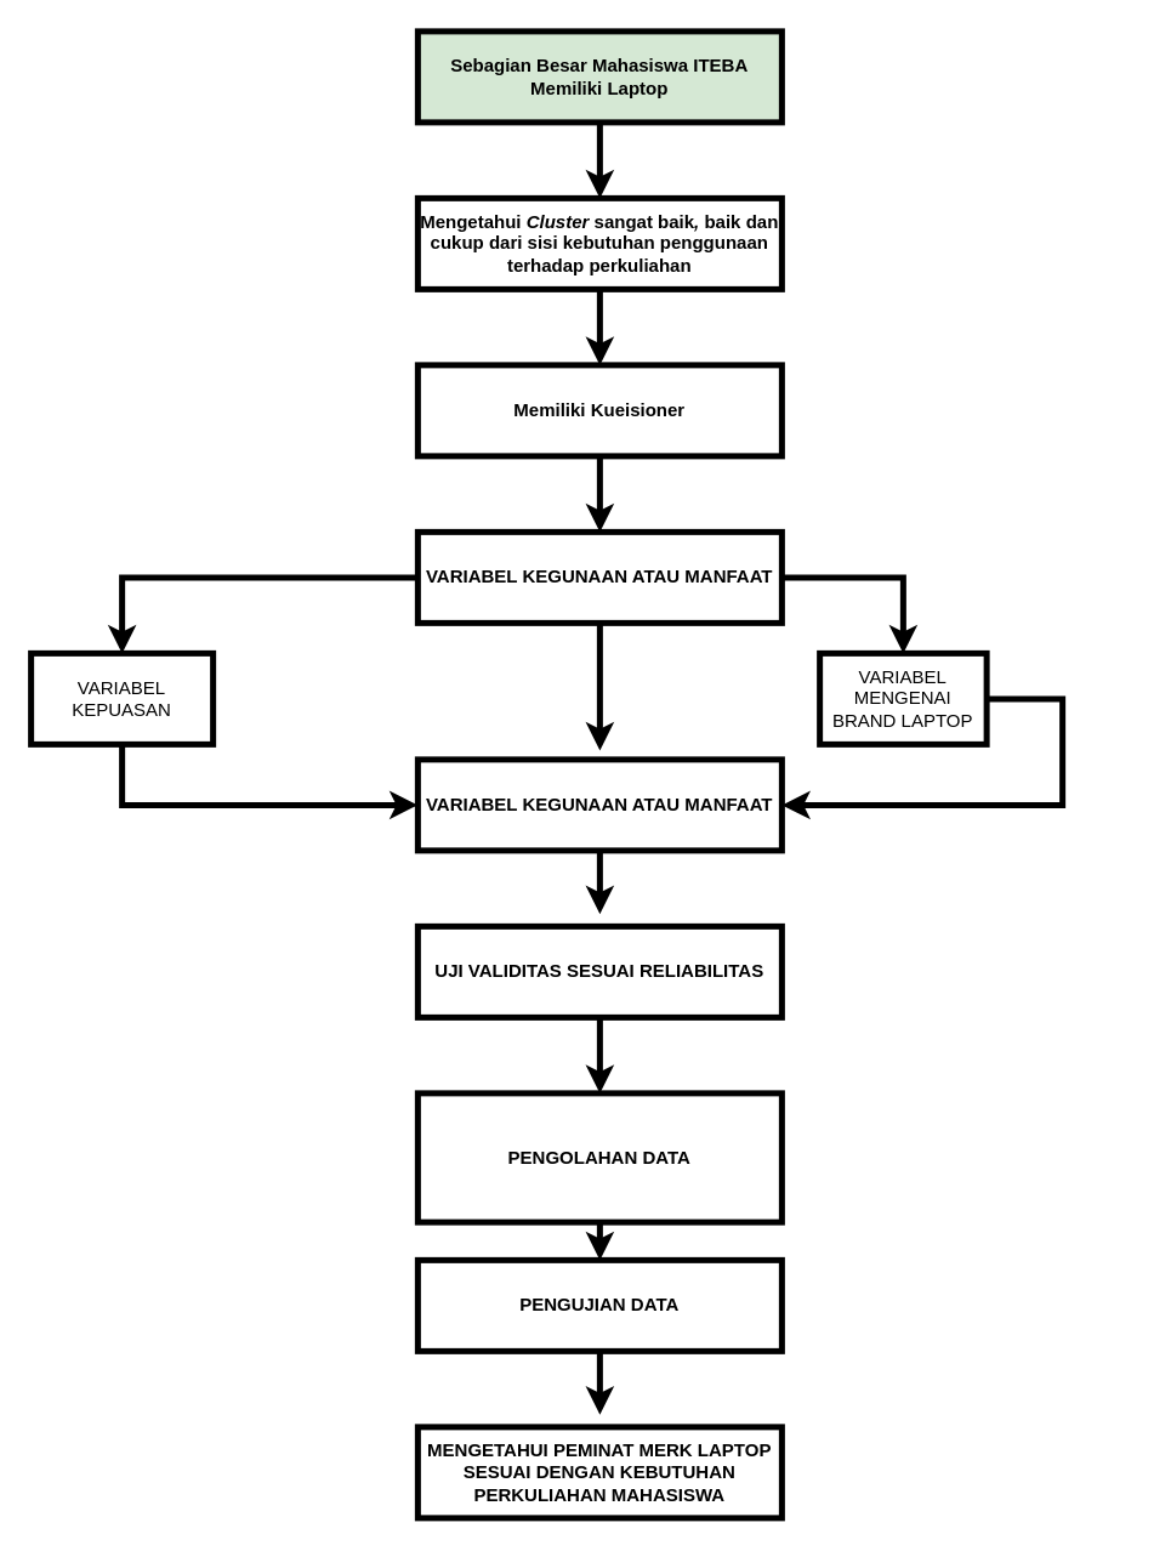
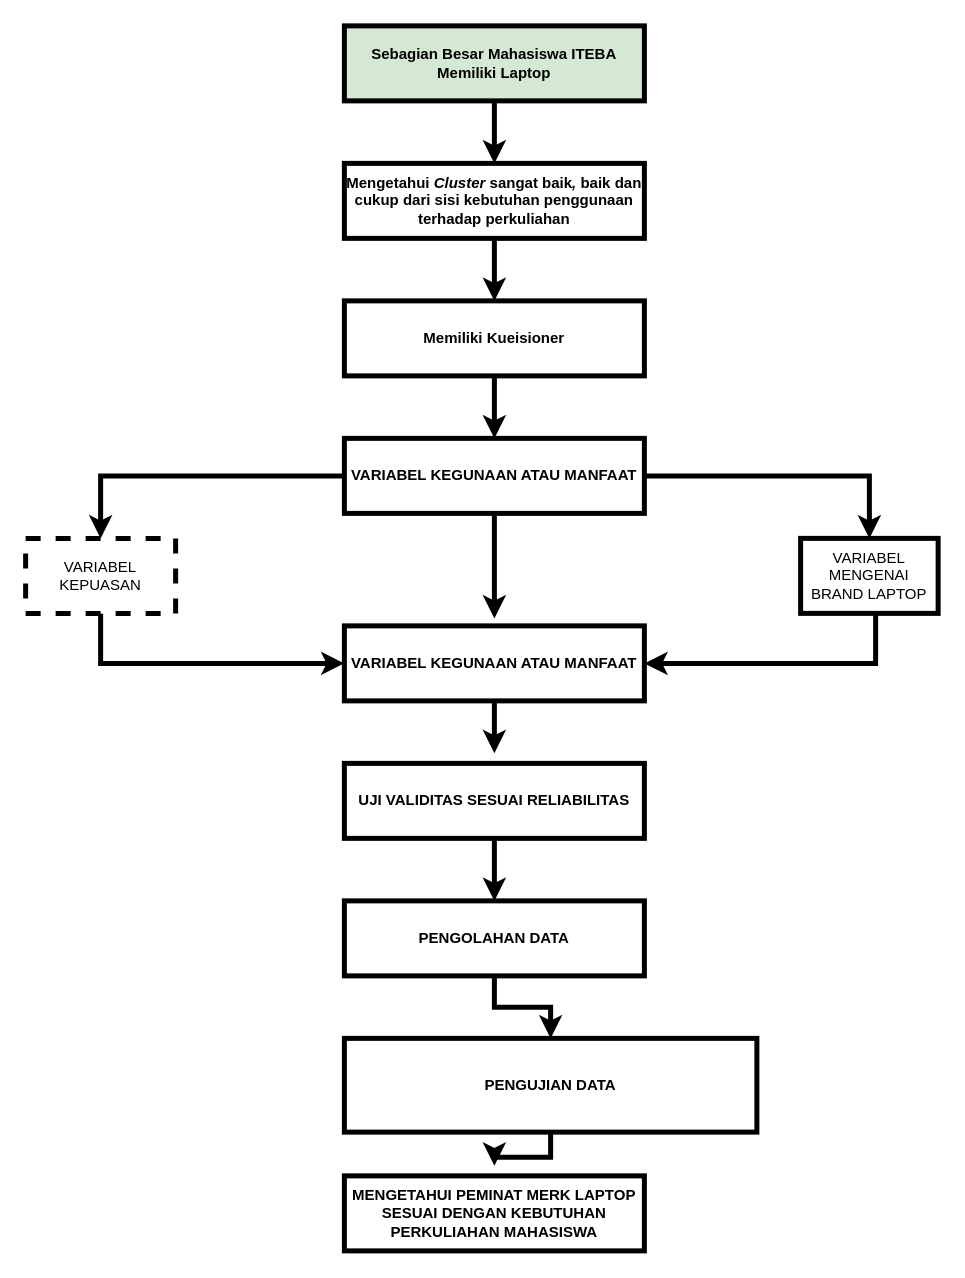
  <mxCell id="0" />
  <mxCell id="1" parent="0" />
  <mxCell id="2" value="" style="edgeStyle=orthogonalEdgeStyle;rounded=0;orthogonalLoop=1;jettySize=auto;html=1;strokeWidth=4;" edge="1" parent="1" source="3" target="5"><mxGeometry relative="1" as="geometry" /></mxCell>
  <mxCell id="3" value="&lt;b&gt;Sebagian Besar Mahasiswa ITEBA Memiliki Laptop&lt;/b&gt;" style="rounded=0;whiteSpace=wrap;html=1;strokeWidth=4;fillColor=#d5e8d4;" vertex="1" parent="1"><mxGeometry x="275" y="20" width="240" height="60" as="geometry" /></mxCell>
  <mxCell id="4" value="" style="edgeStyle=orthogonalEdgeStyle;rounded=0;orthogonalLoop=1;jettySize=auto;html=1;strokeWidth=4;" edge="1" parent="1" source="5" target="7"><mxGeometry relative="1" as="geometry" /></mxCell>
  <mxCell id="5" value="&lt;b&gt;Mengetahui &lt;i&gt;Cluster &lt;/i&gt;sangat baik&lt;i&gt;, &lt;/i&gt;baik dan cukup dari sisi kebutuhan penggunaan terhadap perkuliahan&lt;/b&gt;" style="rounded=0;whiteSpace=wrap;html=1;strokeWidth=4;" vertex="1" parent="1"><mxGeometry x="275" y="130" width="240" height="60" as="geometry" /></mxCell>
  <mxCell id="6" value="" style="edgeStyle=orthogonalEdgeStyle;rounded=0;orthogonalLoop=1;jettySize=auto;html=1;strokeWidth=4;" edge="1" parent="1" source="7" target="11"><mxGeometry relative="1" as="geometry" /></mxCell>
  <mxCell id="7" value="&lt;b&gt;Memiliki Kueisioner&lt;/b&gt;" style="whiteSpace=wrap;html=1;rounded=0;strokeWidth=4;" vertex="1" parent="1"><mxGeometry x="275" y="240" width="240" height="60" as="geometry" /></mxCell>
  <mxCell id="8" value="" style="edgeStyle=orthogonalEdgeStyle;rounded=0;orthogonalLoop=1;jettySize=auto;html=1;strokeWidth=4;" edge="1" parent="1" source="11" target="13"><mxGeometry relative="1" as="geometry" /></mxCell>
  <mxCell id="9" value="" style="edgeStyle=orthogonalEdgeStyle;rounded=0;orthogonalLoop=1;jettySize=auto;html=1;strokeWidth=4;" edge="1" parent="1" source="11" target="15"><mxGeometry relative="1" as="geometry" /></mxCell>
  <mxCell id="10" style="edgeStyle=orthogonalEdgeStyle;rounded=0;orthogonalLoop=1;jettySize=auto;html=1;exitX=0.5;exitY=1;exitDx=0;exitDy=0;entryX=0.5;entryY=-0.1;entryDx=0;entryDy=0;entryPerimeter=0;strokeWidth=4;" edge="1" parent="1" source="11" target="17"><mxGeometry relative="1" as="geometry" /></mxCell>
  <mxCell id="11" value="&lt;b&gt;VARIABEL KEGUNAAN ATAU MANFAAT&lt;/b&gt;" style="rounded=0;whiteSpace=wrap;html=1;strokeWidth=4;" vertex="1" parent="1"><mxGeometry x="275" y="350" width="240" height="60" as="geometry" /></mxCell>
  <mxCell id="12" style="edgeStyle=orthogonalEdgeStyle;rounded=0;orthogonalLoop=1;jettySize=auto;html=1;exitX=0.5;exitY=1;exitDx=0;exitDy=0;entryX=0;entryY=0.5;entryDx=0;entryDy=0;strokeWidth=4;" edge="1" parent="1" source="13" target="17"><mxGeometry relative="1" as="geometry" /></mxCell>
- <mxCell id="13" value="VARIABEL KEPUASAN" style="whiteSpace=wrap;html=1;rounded=0;strokeWidth=4;" vertex="1" parent="1"><mxGeometry x="20" y="430" width="120" height="60" as="geometry" /></mxCell>
+ <mxCell id="13" value="VARIABEL KEPUASAN" style="whiteSpace=wrap;html=1;rounded=0;strokeWidth=4;dashed=1;" vertex="1" parent="1"><mxGeometry x="20" y="430" width="120" height="60" as="geometry" /></mxCell>
  <mxCell id="14" style="edgeStyle=orthogonalEdgeStyle;rounded=0;orthogonalLoop=1;jettySize=auto;html=1;entryX=1;entryY=0.5;entryDx=0;entryDy=0;strokeWidth=4;" edge="1" parent="1" source="15" target="17"><mxGeometry relative="1" as="geometry"><Array as="points"><mxPoint x="700" y="530" /></Array></mxGeometry></mxCell>
- <mxCell id="15" value="VARIABEL MENGENAI BRAND LAPTOP" style="whiteSpace=wrap;html=1;rounded=0;strokeWidth=4;" vertex="1" parent="1"><mxGeometry x="540" y="430" width="110" height="60" as="geometry" /></mxCell>
+ <mxCell id="15" value="VARIABEL MENGENAI BRAND LAPTOP" style="whiteSpace=wrap;html=1;rounded=0;strokeWidth=4;" vertex="1" parent="1"><mxGeometry x="640" y="430" width="110" height="60" as="geometry" /></mxCell>
  <mxCell id="16" style="edgeStyle=orthogonalEdgeStyle;rounded=0;orthogonalLoop=1;jettySize=auto;html=1;exitX=0.5;exitY=1;exitDx=0;exitDy=0;entryX=0.5;entryY=-0.135;entryDx=0;entryDy=0;entryPerimeter=0;strokeWidth=4;" edge="1" parent="1" source="17" target="19"><mxGeometry relative="1" as="geometry" /></mxCell>
  <mxCell id="17" value="&lt;b&gt;VARIABEL KEGUNAAN ATAU MANFAAT&lt;/b&gt;" style="rounded=0;whiteSpace=wrap;html=1;strokeWidth=4;" vertex="1" parent="1"><mxGeometry x="275" y="500" width="240" height="60" as="geometry" /></mxCell>
  <mxCell id="18" style="edgeStyle=orthogonalEdgeStyle;rounded=0;orthogonalLoop=1;jettySize=auto;html=1;exitX=0.5;exitY=1;exitDx=0;exitDy=0;entryX=0.5;entryY=0;entryDx=0;entryDy=0;strokeWidth=4;" edge="1" parent="1" source="19" target="21"><mxGeometry relative="1" as="geometry" /></mxCell>
  <mxCell id="19" value="&lt;b&gt;UJI VALIDITAS SESUAI RELIABILITAS&lt;/b&gt;" style="rounded=0;whiteSpace=wrap;html=1;strokeWidth=4;" vertex="1" parent="1"><mxGeometry x="275" y="610" width="240" height="60" as="geometry" /></mxCell>
  <mxCell id="20" style="edgeStyle=orthogonalEdgeStyle;rounded=0;orthogonalLoop=1;jettySize=auto;html=1;exitX=0.5;exitY=1;exitDx=0;exitDy=0;entryX=0.5;entryY=0;entryDx=0;entryDy=0;strokeWidth=4;" edge="1" parent="1" source="21" target="23"><mxGeometry relative="1" as="geometry" /></mxCell>
- <mxCell id="21" value="&lt;b&gt;PENGOLAHAN DATA&lt;/b&gt;" style="rounded=0;whiteSpace=wrap;html=1;strokeWidth=4;" vertex="1" parent="1"><mxGeometry x="275" y="720" width="240" height="85" as="geometry" /></mxCell>
+ <mxCell id="21" value="&lt;b&gt;PENGOLAHAN DATA&lt;/b&gt;" style="rounded=0;whiteSpace=wrap;html=1;strokeWidth=4;" vertex="1" parent="1"><mxGeometry x="275" y="720" width="240" height="60" as="geometry" /></mxCell>
  <mxCell id="22" style="edgeStyle=orthogonalEdgeStyle;rounded=0;orthogonalLoop=1;jettySize=auto;html=1;exitX=0.5;exitY=1;exitDx=0;exitDy=0;entryX=0.5;entryY=-0.135;entryDx=0;entryDy=0;entryPerimeter=0;strokeWidth=4;" edge="1" parent="1" source="23" target="24"><mxGeometry relative="1" as="geometry" /></mxCell>
- <mxCell id="23" value="&lt;b&gt;PENGUJIAN DATA&lt;/b&gt;" style="rounded=0;whiteSpace=wrap;html=1;strokeWidth=4;" vertex="1" parent="1"><mxGeometry x="275" y="830" width="240" height="60" as="geometry" /></mxCell>
+ <mxCell id="23" value="&lt;b&gt;PENGUJIAN DATA&lt;/b&gt;" style="rounded=0;whiteSpace=wrap;html=1;strokeWidth=4;" vertex="1" parent="1"><mxGeometry x="275" y="830" width="330" height="75" as="geometry" /></mxCell>
  <mxCell id="24" value="&lt;b&gt;MENGETAHUI PEMINAT MERK LAPTOP SESUAI DENGAN KEBUTUHAN PERKULIAHAN MAHASISWA&lt;/b&gt;" style="rounded=0;whiteSpace=wrap;html=1;strokeWidth=4;" vertex="1" parent="1"><mxGeometry x="275" y="940" width="240" height="60" as="geometry" /></mxCell>
